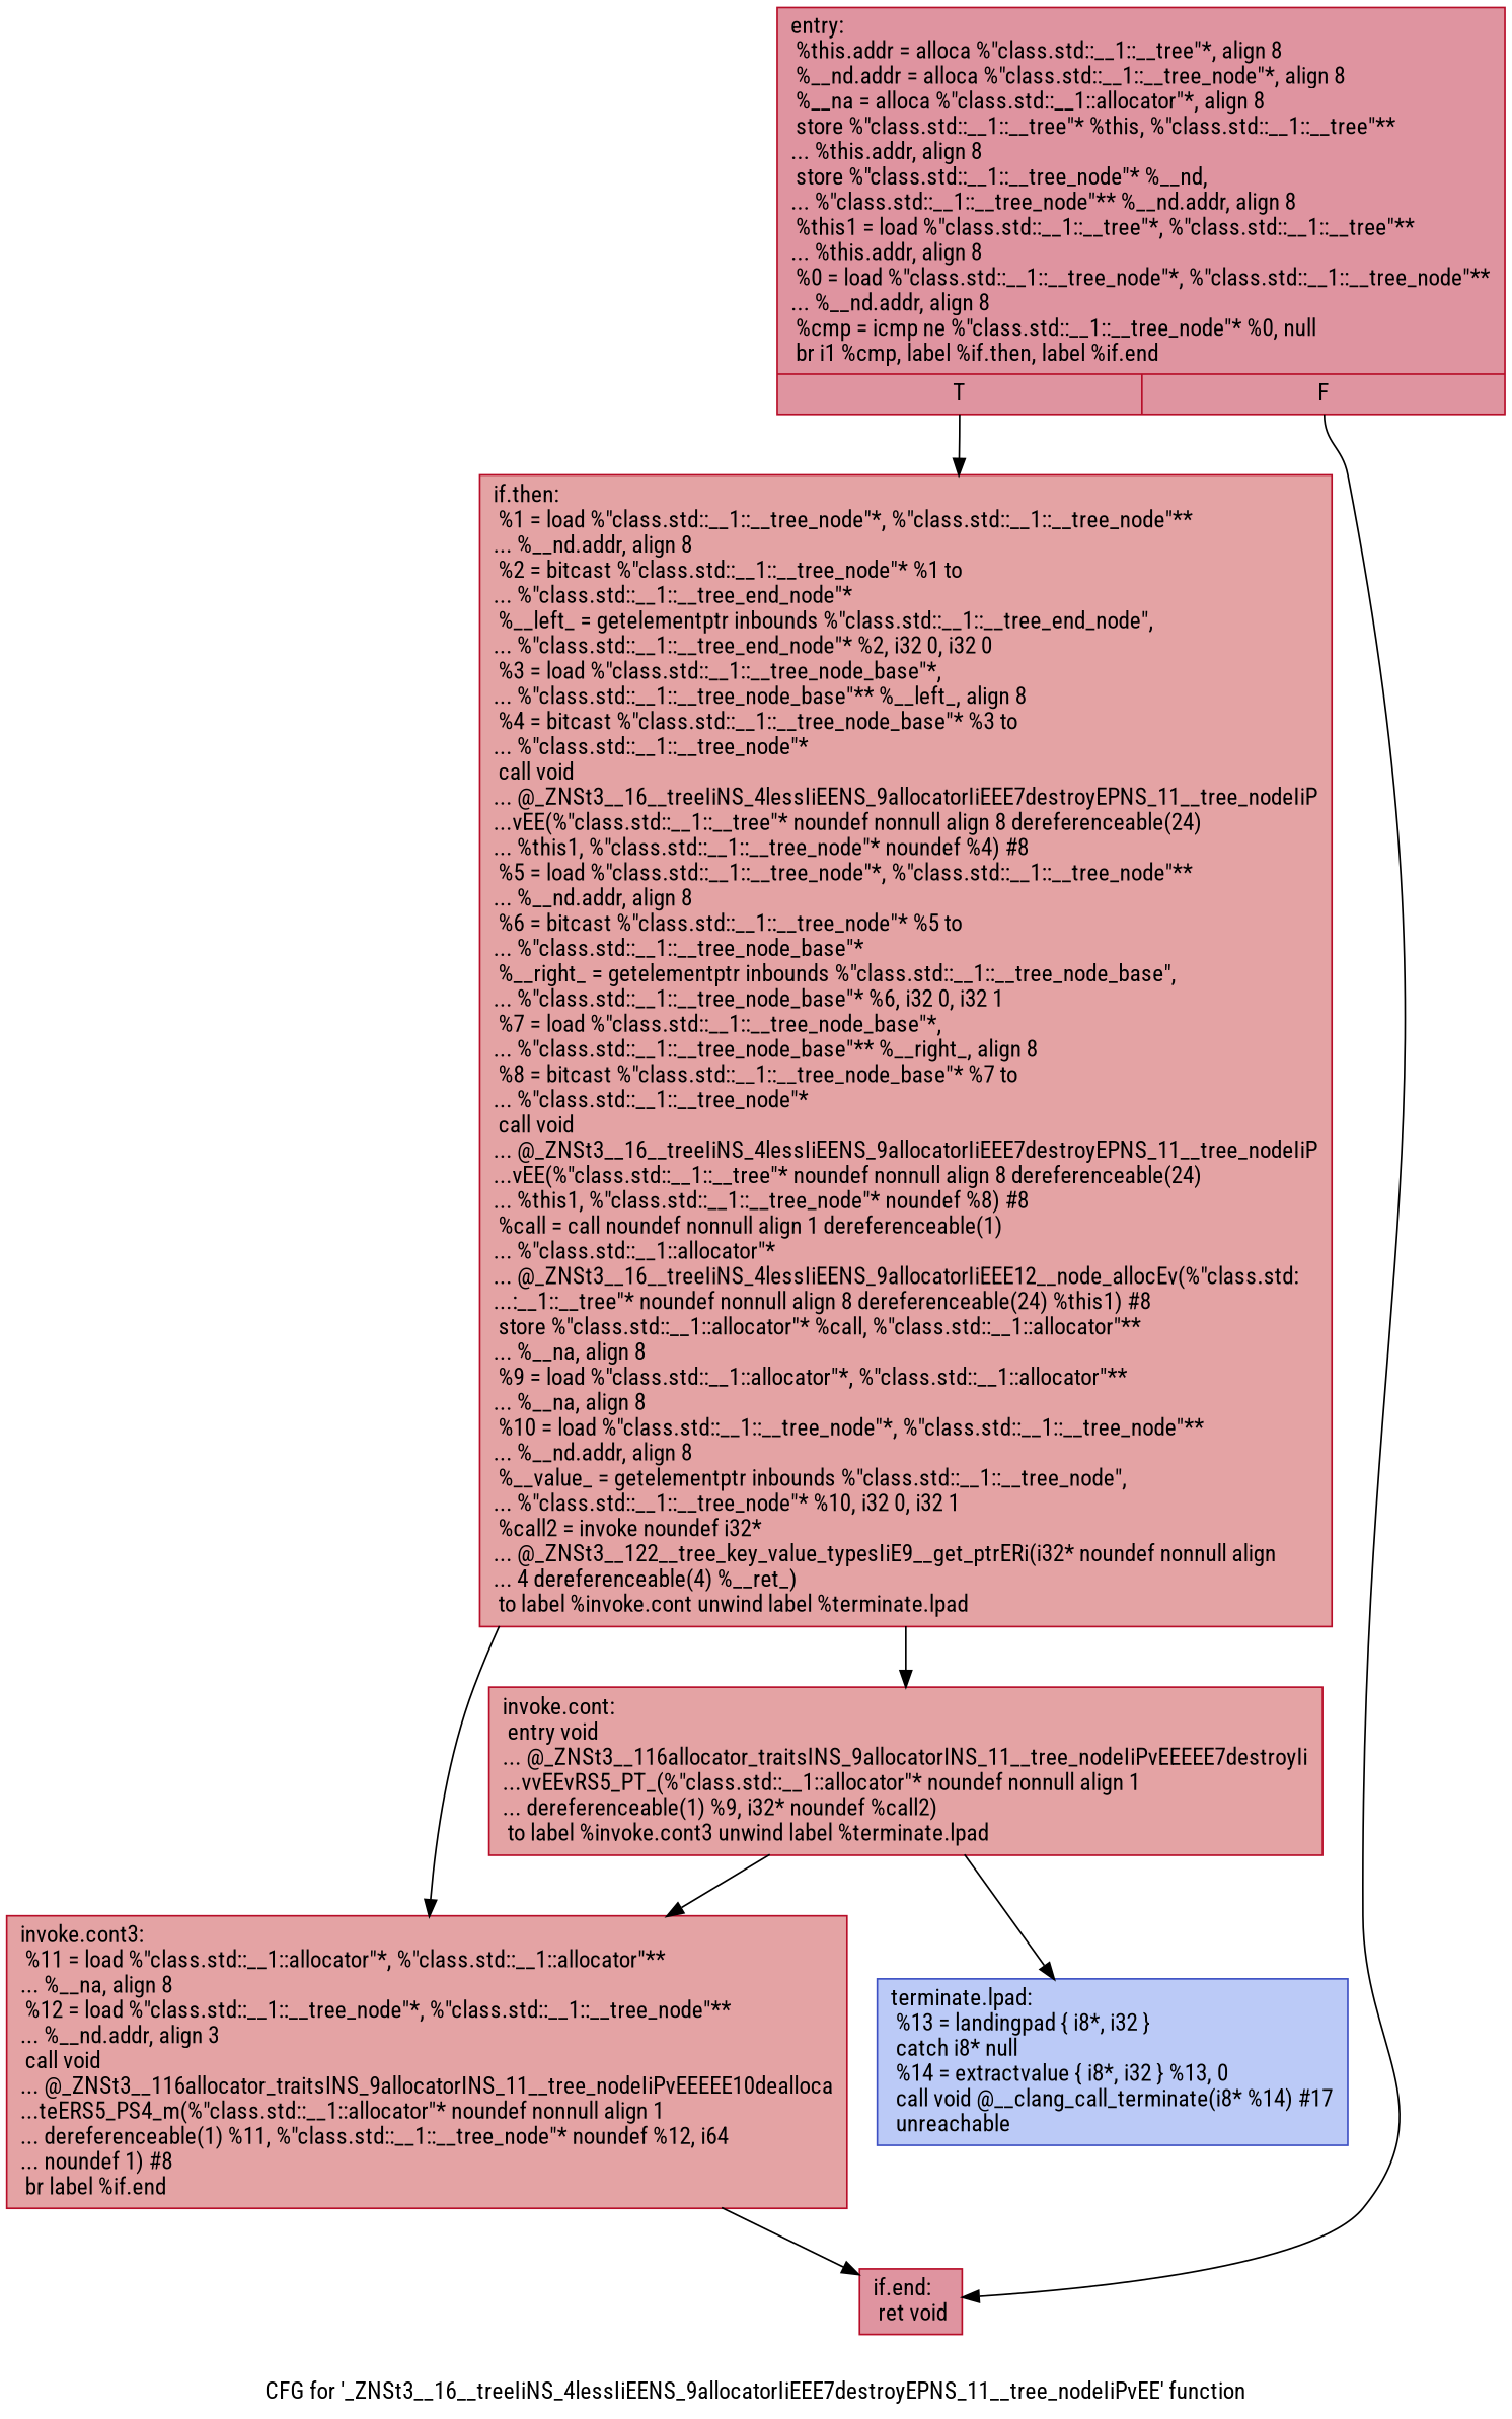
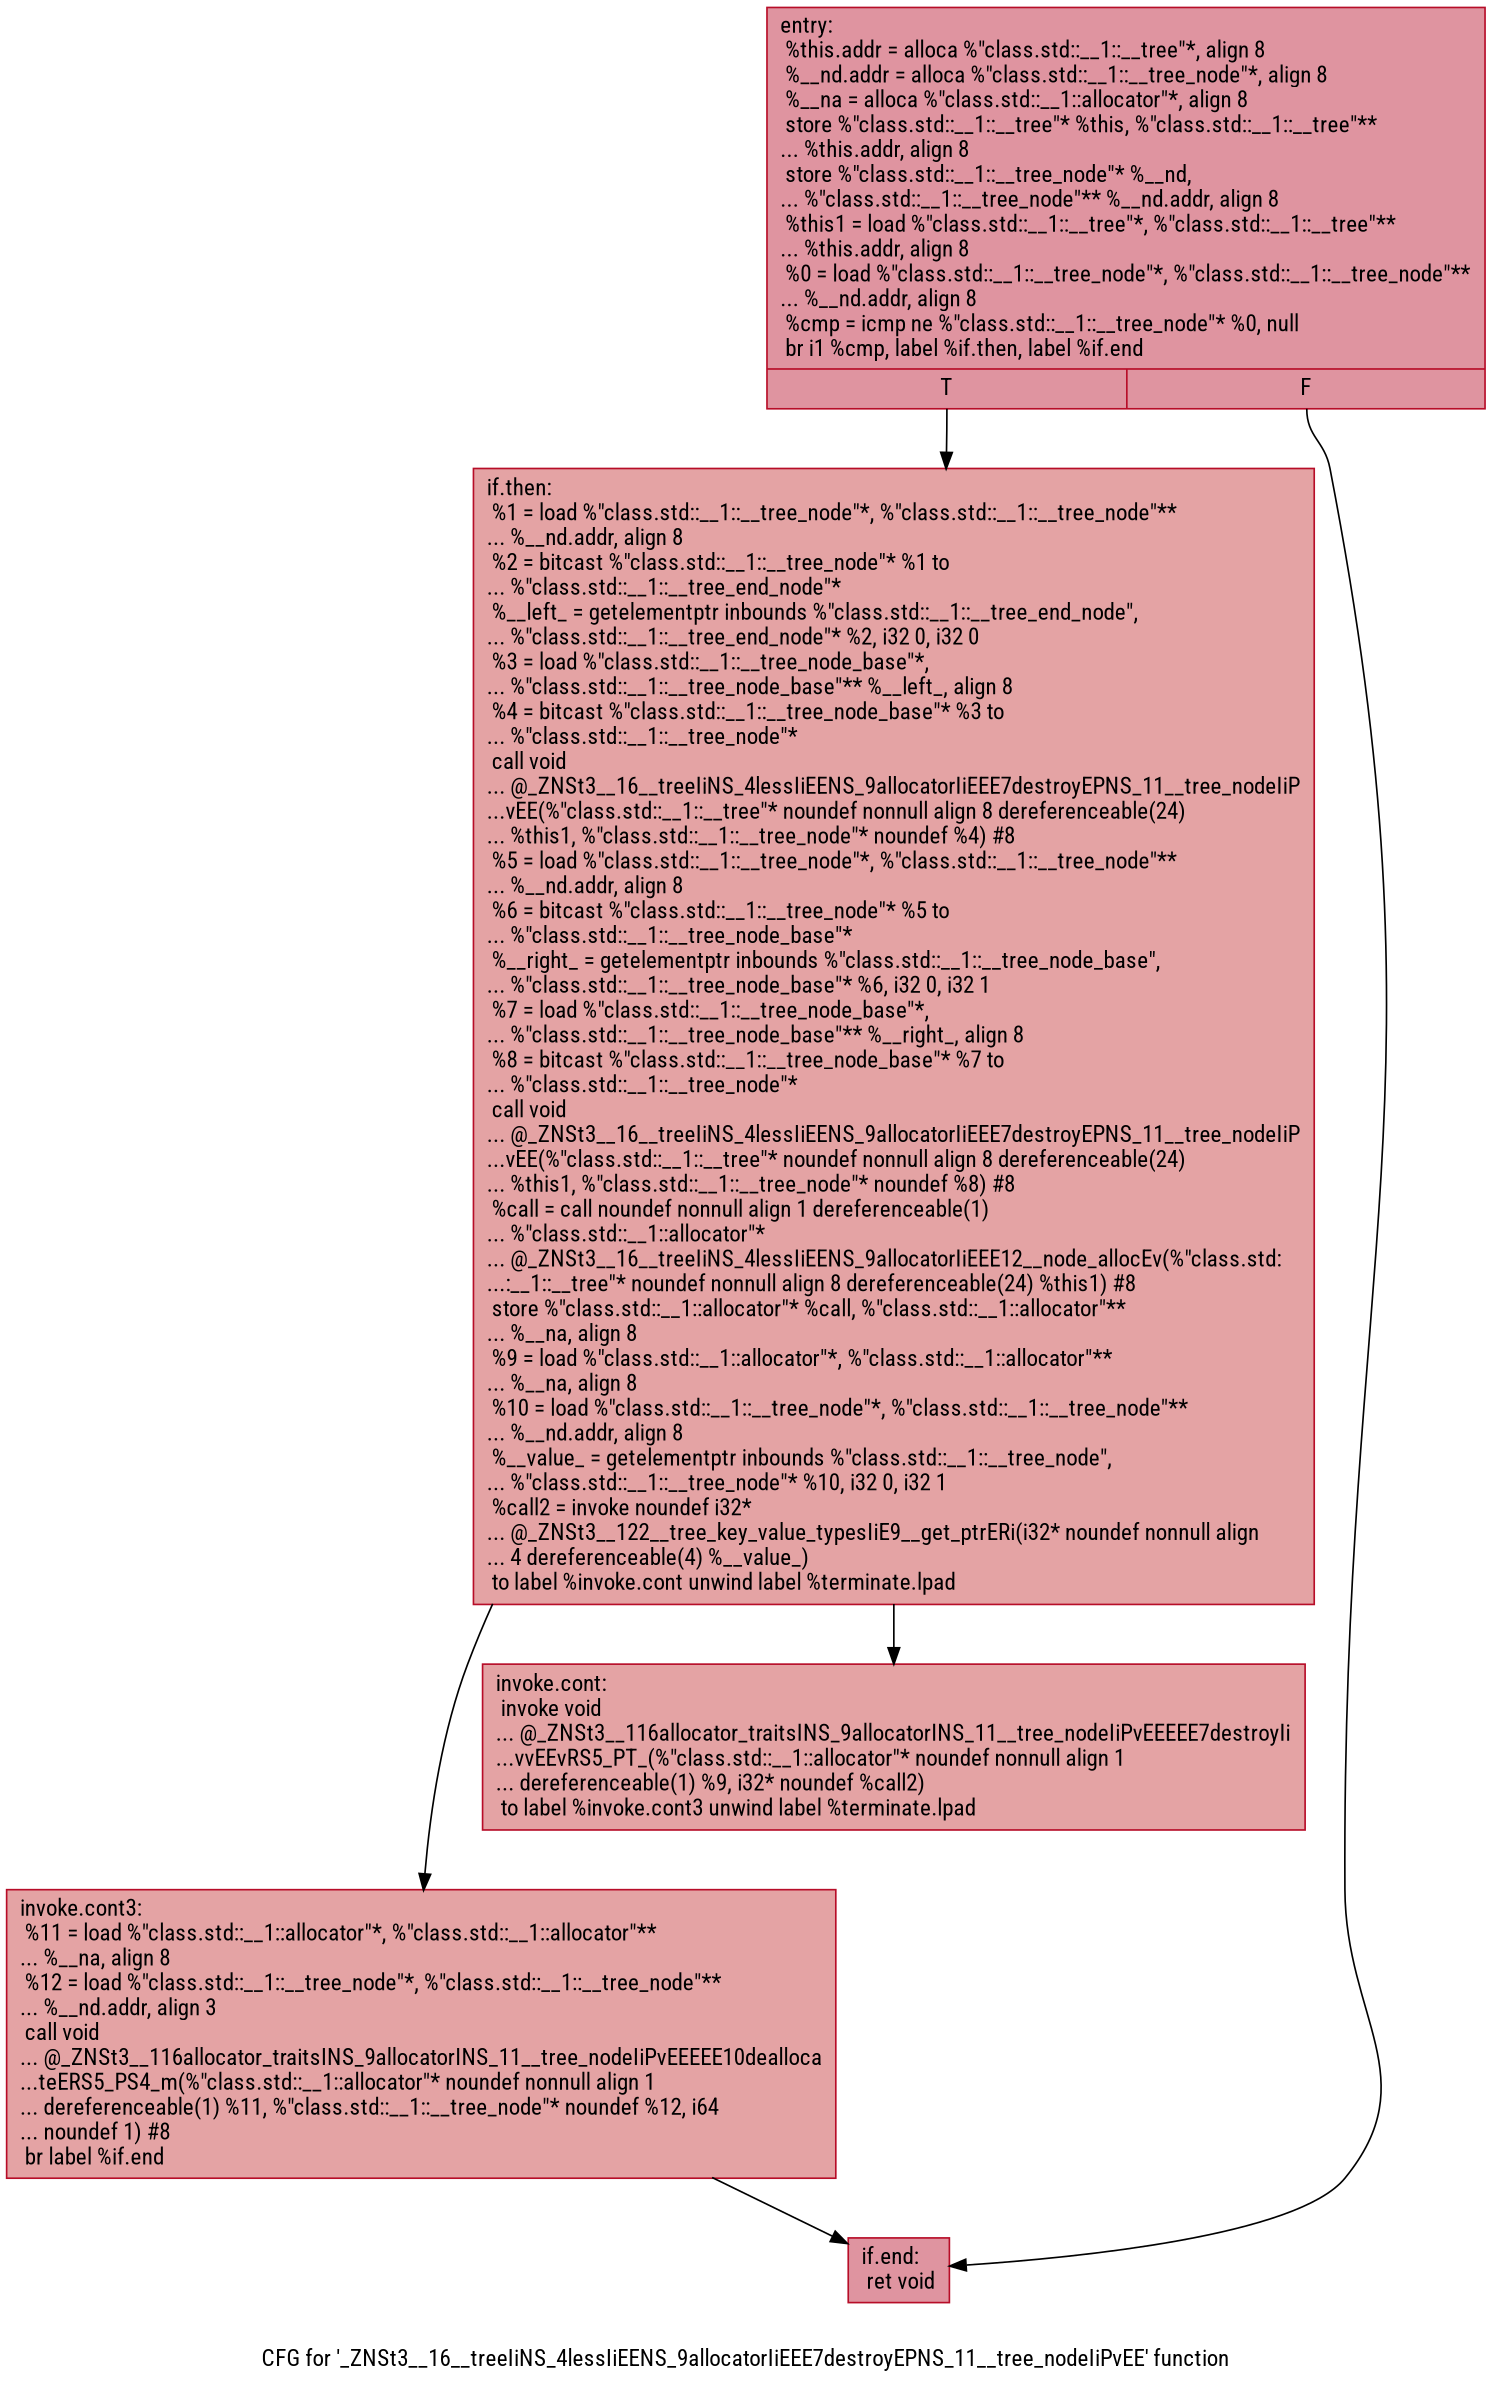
  digraph {
    fontname="Roboto Condensed"
    label="CFG for '_ZNSt3__16__treeIiNS_4lessIiEENS_9allocatorIiEEE7destroyEPNS_11__tree_nodeIiPvEE' function"
    node [color="#b70d28ff" fillcolor="#c32e3170" fontname="Roboto Condensed" shape=record style=filled]
    edge [fontname="Roboto Condensed"]
    n1 [fillcolor="#b70d2870" label="{entry:\l  %this.addr = alloca %\"class.std::__1::__tree\"*, align 8\l  %__nd.addr = alloca %\"class.std::__1::__tree_node\"*, align 8\l  %__na = alloca %\"class.std::__1::allocator\"*, align 8\l  store %\"class.std::__1::__tree\"* %this, %\"class.std::__1::__tree\"**\l... %this.addr, align 8\l  store %\"class.std::__1::__tree_node\"* %__nd,\l... %\"class.std::__1::__tree_node\"** %__nd.addr, align 8\l  %this1 = load %\"class.std::__1::__tree\"*, %\"class.std::__1::__tree\"**\l... %this.addr, align 8\l  %0 = load %\"class.std::__1::__tree_node\"*, %\"class.std::__1::__tree_node\"**\l... %__nd.addr, align 8\l  %cmp = icmp ne %\"class.std::__1::__tree_node\"* %0, null\l  br i1 %cmp, label %if.then, label %if.end\l|{<s0>T|<s1>F}}"]
-   n2 [label="{if.then:                                          \l  %1 = load %\"class.std::__1::__tree_node\"*, %\"class.std::__1::__tree_node\"**\l... %__nd.addr, align 8\l  %2 = bitcast %\"class.std::__1::__tree_node\"* %1 to\l... %\"class.std::__1::__tree_end_node\"*\l  %__left_ = getelementptr inbounds %\"class.std::__1::__tree_end_node\",\l... %\"class.std::__1::__tree_end_node\"* %2, i32 0, i32 0\l  %3 = load %\"class.std::__1::__tree_node_base\"*,\l... %\"class.std::__1::__tree_node_base\"** %__left_, align 8\l  %4 = bitcast %\"class.std::__1::__tree_node_base\"* %3 to\l... %\"class.std::__1::__tree_node\"*\l  call void\l... @_ZNSt3__16__treeIiNS_4lessIiEENS_9allocatorIiEEE7destroyEPNS_11__tree_nodeIiP\l...vEE(%\"class.std::__1::__tree\"* noundef nonnull align 8 dereferenceable(24)\l... %this1, %\"class.std::__1::__tree_node\"* noundef %4) #8\l  %5 = load %\"class.std::__1::__tree_node\"*, %\"class.std::__1::__tree_node\"**\l... %__nd.addr, align 8\l  %6 = bitcast %\"class.std::__1::__tree_node\"* %5 to\l... %\"class.std::__1::__tree_node_base\"*\l  %__right_ = getelementptr inbounds %\"class.std::__1::__tree_node_base\",\l... %\"class.std::__1::__tree_node_base\"* %6, i32 0, i32 1\l  %7 = load %\"class.std::__1::__tree_node_base\"*,\l... %\"class.std::__1::__tree_node_base\"** %__right_, align 8\l  %8 = bitcast %\"class.std::__1::__tree_node_base\"* %7 to\l... %\"class.std::__1::__tree_node\"*\l  call void\l... @_ZNSt3__16__treeIiNS_4lessIiEENS_9allocatorIiEEE7destroyEPNS_11__tree_nodeIiP\l...vEE(%\"class.std::__1::__tree\"* noundef nonnull align 8 dereferenceable(24)\l... %this1, %\"class.std::__1::__tree_node\"* noundef %8) #8\l  %call = call noundef nonnull align 1 dereferenceable(1)\l... %\"class.std::__1::allocator\"*\l... @_ZNSt3__16__treeIiNS_4lessIiEENS_9allocatorIiEEE12__node_allocEv(%\"class.std:\l...:__1::__tree\"* noundef nonnull align 8 dereferenceable(24) %this1) #8\l  store %\"class.std::__1::allocator\"* %call, %\"class.std::__1::allocator\"**\l... %__na, align 8\l  %9 = load %\"class.std::__1::allocator\"*, %\"class.std::__1::allocator\"**\l... %__na, align 8\l  %10 = load %\"class.std::__1::__tree_node\"*, %\"class.std::__1::__tree_node\"**\l... %__nd.addr, align 8\l  %__value_ = getelementptr inbounds %\"class.std::__1::__tree_node\",\l... %\"class.std::__1::__tree_node\"* %10, i32 0, i32 1\l  %call2 = invoke noundef i32*\l... @_ZNSt3__122__tree_key_value_typesIiE9__get_ptrERi(i32* noundef nonnull align\l... 4 dereferenceable(4) %__ret_)\l          to label %invoke.cont unwind label %terminate.lpad\l}"]
+   n2 [label="{if.then:                                          \l  %1 = load %\"class.std::__1::__tree_node\"*, %\"class.std::__1::__tree_node\"**\l... %__nd.addr, align 8\l  %2 = bitcast %\"class.std::__1::__tree_node\"* %1 to\l... %\"class.std::__1::__tree_end_node\"*\l  %__left_ = getelementptr inbounds %\"class.std::__1::__tree_end_node\",\l... %\"class.std::__1::__tree_end_node\"* %2, i32 0, i32 0\l  %3 = load %\"class.std::__1::__tree_node_base\"*,\l... %\"class.std::__1::__tree_node_base\"** %__left_, align 8\l  %4 = bitcast %\"class.std::__1::__tree_node_base\"* %3 to\l... %\"class.std::__1::__tree_node\"*\l  call void\l... @_ZNSt3__16__treeIiNS_4lessIiEENS_9allocatorIiEEE7destroyEPNS_11__tree_nodeIiP\l...vEE(%\"class.std::__1::__tree\"* noundef nonnull align 8 dereferenceable(24)\l... %this1, %\"class.std::__1::__tree_node\"* noundef %4) #8\l  %5 = load %\"class.std::__1::__tree_node\"*, %\"class.std::__1::__tree_node\"**\l... %__nd.addr, align 8\l  %6 = bitcast %\"class.std::__1::__tree_node\"* %5 to\l... %\"class.std::__1::__tree_node_base\"*\l  %__right_ = getelementptr inbounds %\"class.std::__1::__tree_node_base\",\l... %\"class.std::__1::__tree_node_base\"* %6, i32 0, i32 1\l  %7 = load %\"class.std::__1::__tree_node_base\"*,\l... %\"class.std::__1::__tree_node_base\"** %__right_, align 8\l  %8 = bitcast %\"class.std::__1::__tree_node_base\"* %7 to\l... %\"class.std::__1::__tree_node\"*\l  call void\l... @_ZNSt3__16__treeIiNS_4lessIiEENS_9allocatorIiEEE7destroyEPNS_11__tree_nodeIiP\l...vEE(%\"class.std::__1::__tree\"* noundef nonnull align 8 dereferenceable(24)\l... %this1, %\"class.std::__1::__tree_node\"* noundef %8) #8\l  %call = call noundef nonnull align 1 dereferenceable(1)\l... %\"class.std::__1::allocator\"*\l... @_ZNSt3__16__treeIiNS_4lessIiEENS_9allocatorIiEEE12__node_allocEv(%\"class.std:\l...:__1::__tree\"* noundef nonnull align 8 dereferenceable(24) %this1) #8\l  store %\"class.std::__1::allocator\"* %call, %\"class.std::__1::allocator\"**\l... %__na, align 8\l  %9 = load %\"class.std::__1::allocator\"*, %\"class.std::__1::allocator\"**\l... %__na, align 8\l  %10 = load %\"class.std::__1::__tree_node\"*, %\"class.std::__1::__tree_node\"**\l... %__nd.addr, align 8\l  %__value_ = getelementptr inbounds %\"class.std::__1::__tree_node\",\l... %\"class.std::__1::__tree_node\"* %10, i32 0, i32 1\l  %call2 = invoke noundef i32*\l... @_ZNSt3__122__tree_key_value_typesIiE9__get_ptrERi(i32* noundef nonnull align\l... 4 dereferenceable(4) %__value_)\l          to label %invoke.cont unwind label %terminate.lpad\l}"]
    n3 [fillcolor="#b70d2870" label="{if.end:                                           \l  ret void\l}"]
-   n4 [label="{invoke.cont:                                      \l  entry void\l... @_ZNSt3__116allocator_traitsINS_9allocatorINS_11__tree_nodeIiPvEEEEE7destroyIi\l...vvEEvRS5_PT_(%\"class.std::__1::allocator\"* noundef nonnull align 1\l... dereferenceable(1) %9, i32* noundef %call2)\l          to label %invoke.cont3 unwind label %terminate.lpad\l}"]
+   n4 [label="{invoke.cont:                                      \l  invoke void\l... @_ZNSt3__116allocator_traitsINS_9allocatorINS_11__tree_nodeIiPvEEEEE7destroyIi\l...vvEEvRS5_PT_(%\"class.std::__1::allocator\"* noundef nonnull align 1\l... dereferenceable(1) %9, i32* noundef %call2)\l          to label %invoke.cont3 unwind label %terminate.lpad\l}"]
    n5 [label="{invoke.cont3:                                     \l  %11 = load %\"class.std::__1::allocator\"*, %\"class.std::__1::allocator\"**\l... %__na, align 8\l  %12 = load %\"class.std::__1::__tree_node\"*, %\"class.std::__1::__tree_node\"**\l... %__nd.addr, align 3\l  call void\l... @_ZNSt3__116allocator_traitsINS_9allocatorINS_11__tree_nodeIiPvEEEEE10dealloca\l...teERS5_PS4_m(%\"class.std::__1::allocator\"* noundef nonnull align 1\l... dereferenceable(1) %11, %\"class.std::__1::__tree_node\"* noundef %12, i64\l... noundef 1) #8\l  br label %if.end\l}"]
-   n6 [color="#3d50c3ff" fillcolor="#6687ed70" label="{terminate.lpad:                                   \l  %13 = landingpad \{ i8*, i32 \}\l          catch i8* null\l  %14 = extractvalue \{ i8*, i32 \} %13, 0\l  call void @__clang_call_terminate(i8* %14) #17\l  unreachable\l}"]
    n1 -> n2 [tailport=s0]
    n1 -> n3 [tailport=s1]
    n2 -> n4
    n2 -> n5
-   n4 -> n5
-   n4 -> n6
    n5 -> n3
  }
